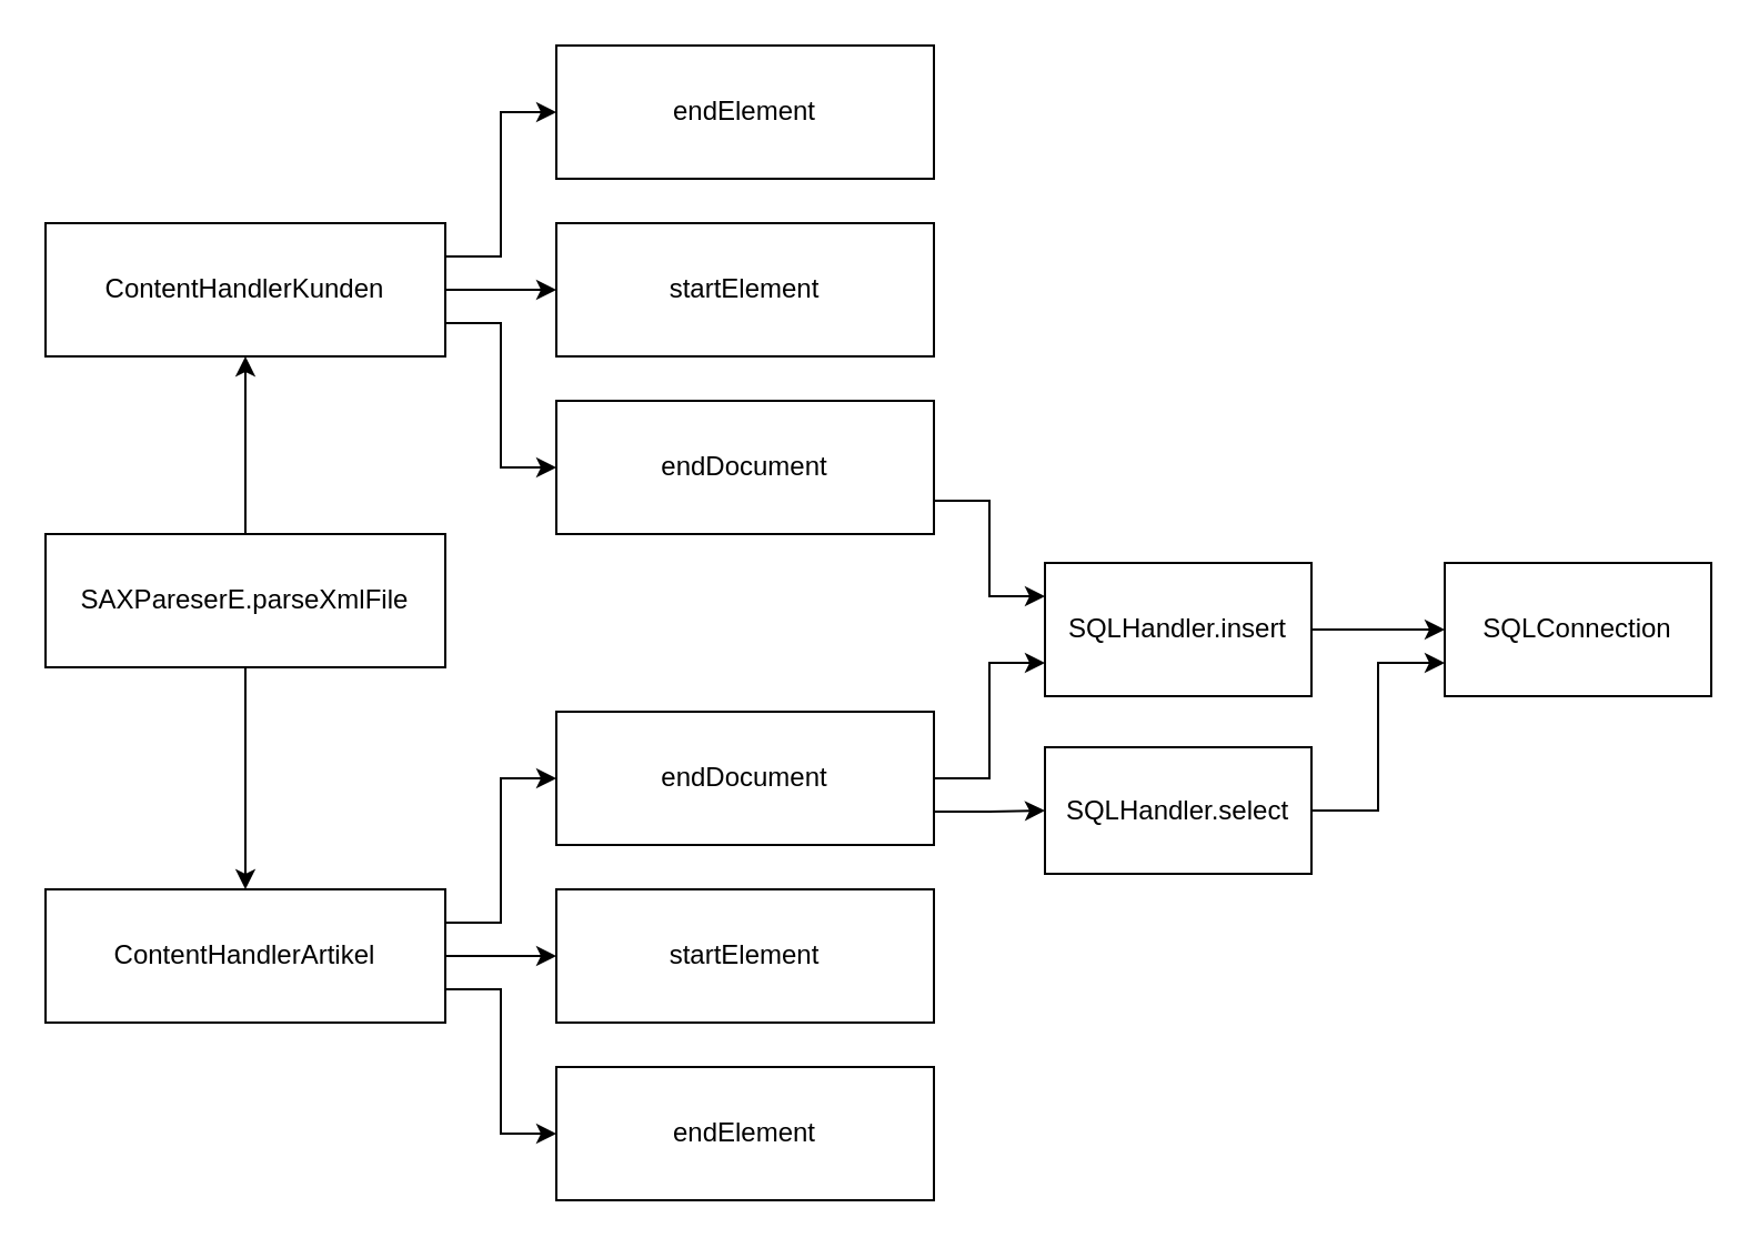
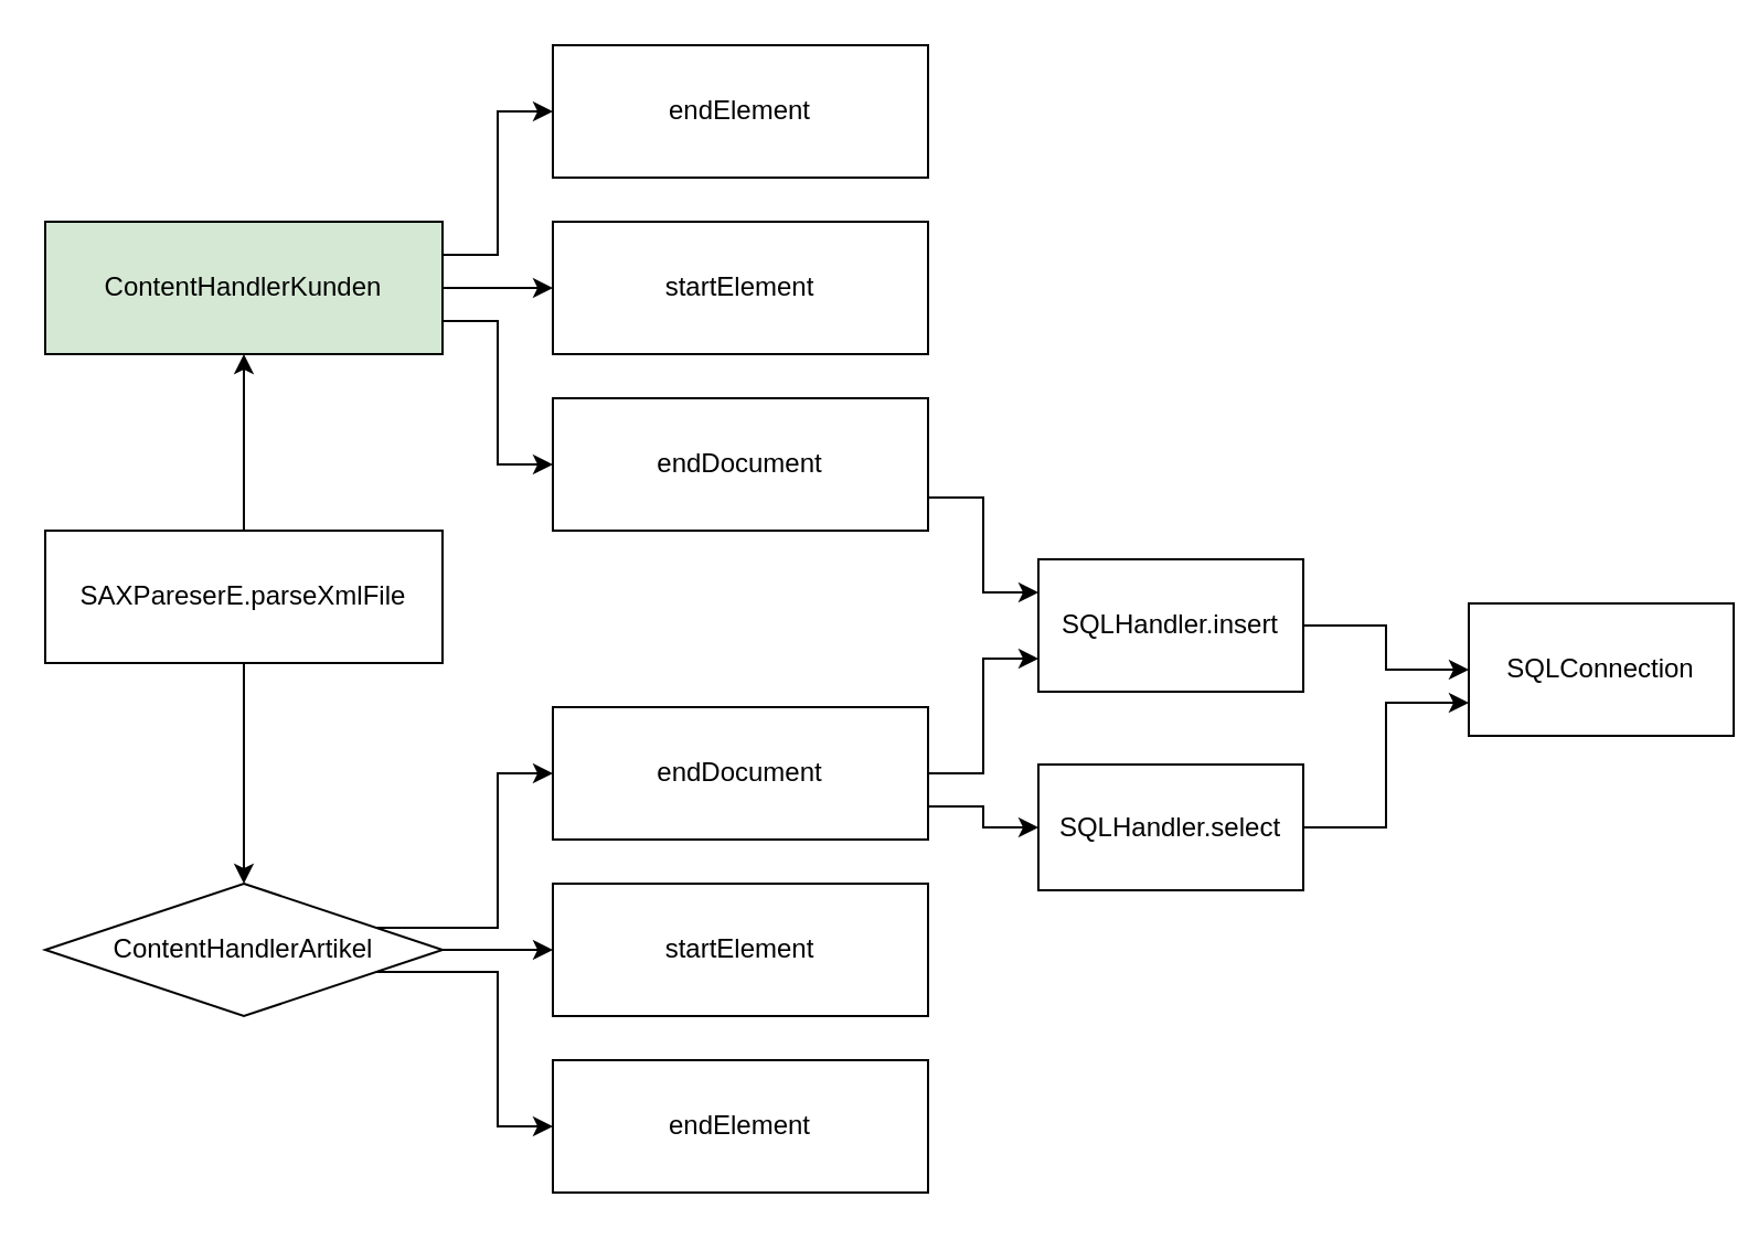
  <mxCell id="0" />
  <mxCell id="1" parent="0" />
  <mxCell id="2" style="edgeStyle=orthogonalEdgeStyle;rounded=0;orthogonalLoop=1;jettySize=auto;html=1;exitX=0.5;exitY=0;exitDx=0;exitDy=0;entryX=0.5;entryY=1;entryDx=0;entryDy=0;" edge="1" parent="1" source="4" target="8"><mxGeometry relative="1" as="geometry" /></mxCell>
  <mxCell id="3" style="edgeStyle=orthogonalEdgeStyle;rounded=0;orthogonalLoop=1;jettySize=auto;html=1;entryX=0.5;entryY=0;entryDx=0;entryDy=0;" edge="1" parent="1" source="4" target="12"><mxGeometry relative="1" as="geometry" /></mxCell>
  <mxCell id="4" value="SAXPareserE.parseXmlFile" style="rounded=0;whiteSpace=wrap;html=1;" vertex="1" parent="1"><mxGeometry x="20" y="240" width="180" height="60" as="geometry" /></mxCell>
  <mxCell id="5" style="edgeStyle=orthogonalEdgeStyle;rounded=0;orthogonalLoop=1;jettySize=auto;html=1;exitX=1;exitY=0.25;exitDx=0;exitDy=0;entryX=0;entryY=0.5;entryDx=0;entryDy=0;" edge="1" parent="1" source="8" target="15"><mxGeometry relative="1" as="geometry" /></mxCell>
  <mxCell id="6" style="edgeStyle=orthogonalEdgeStyle;rounded=0;orthogonalLoop=1;jettySize=auto;html=1;exitX=1;exitY=0.5;exitDx=0;exitDy=0;entryX=0;entryY=0.5;entryDx=0;entryDy=0;" edge="1" parent="1" source="8" target="16"><mxGeometry relative="1" as="geometry" /></mxCell>
  <mxCell id="7" style="edgeStyle=orthogonalEdgeStyle;rounded=0;orthogonalLoop=1;jettySize=auto;html=1;exitX=1;exitY=0.75;exitDx=0;exitDy=0;entryX=0;entryY=0.5;entryDx=0;entryDy=0;" edge="1" parent="1" source="8" target="18"><mxGeometry relative="1" as="geometry" /></mxCell>
- <mxCell id="8" value="ContentHandlerKunden" style="rounded=0;whiteSpace=wrap;html=1;" vertex="1" parent="1"><mxGeometry x="20" y="100" width="180" height="60" as="geometry" /></mxCell>
+ <mxCell id="8" value="ContentHandlerKunden" style="rounded=0;whiteSpace=wrap;html=1;fillColor=#d5e8d4;" vertex="1" parent="1"><mxGeometry x="20" y="100" width="180" height="60" as="geometry" /></mxCell>
  <mxCell id="9" style="edgeStyle=orthogonalEdgeStyle;rounded=0;orthogonalLoop=1;jettySize=auto;html=1;exitX=1;exitY=0.5;exitDx=0;exitDy=0;entryX=0;entryY=0.5;entryDx=0;entryDy=0;" edge="1" parent="1" source="12" target="20"><mxGeometry relative="1" as="geometry" /></mxCell>
  <mxCell id="10" style="edgeStyle=orthogonalEdgeStyle;rounded=0;orthogonalLoop=1;jettySize=auto;html=1;exitX=1;exitY=0.25;exitDx=0;exitDy=0;entryX=0;entryY=0.5;entryDx=0;entryDy=0;" edge="1" parent="1" source="12" target="23"><mxGeometry relative="1" as="geometry" /></mxCell>
  <mxCell id="11" style="edgeStyle=orthogonalEdgeStyle;rounded=0;orthogonalLoop=1;jettySize=auto;html=1;exitX=1;exitY=0.75;exitDx=0;exitDy=0;entryX=0;entryY=0.5;entryDx=0;entryDy=0;" edge="1" parent="1" source="12" target="19"><mxGeometry relative="1" as="geometry" /></mxCell>
- <mxCell id="12" value="ContentHandlerArtikel" style="rounded=0;whiteSpace=wrap;html=1;" vertex="1" parent="1"><mxGeometry x="20" y="400" width="180" height="60" as="geometry" /></mxCell>
+ <mxCell id="12" value="ContentHandlerArtikel" style="rhombus;whiteSpace=wrap;html=1;" vertex="1" parent="1"><mxGeometry x="20" y="400" width="180" height="60" as="geometry" /></mxCell>
  <mxCell id="13" style="edgeStyle=orthogonalEdgeStyle;rounded=0;orthogonalLoop=1;jettySize=auto;html=1;exitX=1;exitY=0.5;exitDx=0;exitDy=0;entryX=0;entryY=0.5;entryDx=0;entryDy=0;" edge="1" parent="1" source="14" target="24"><mxGeometry relative="1" as="geometry" /></mxCell>
  <mxCell id="14" value="SQLHandler.insert" style="rounded=0;whiteSpace=wrap;html=1;" vertex="1" parent="1"><mxGeometry x="470" y="253" width="120" height="60" as="geometry" /></mxCell>
  <mxCell id="15" value="endElement" style="rounded=0;whiteSpace=wrap;html=1;" vertex="1" parent="1"><mxGeometry x="250" y="20" width="170" height="60" as="geometry" /></mxCell>
  <mxCell id="16" value="startElement" style="rounded=0;whiteSpace=wrap;html=1;" vertex="1" parent="1"><mxGeometry x="250" y="100" width="170" height="60" as="geometry" /></mxCell>
  <mxCell id="17" style="edgeStyle=orthogonalEdgeStyle;rounded=0;orthogonalLoop=1;jettySize=auto;html=1;exitX=1;exitY=0.75;exitDx=0;exitDy=0;entryX=0;entryY=0.25;entryDx=0;entryDy=0;" edge="1" parent="1" source="18" target="14"><mxGeometry relative="1" as="geometry" /></mxCell>
  <mxCell id="18" value="endDocument" style="rounded=0;whiteSpace=wrap;html=1;" vertex="1" parent="1"><mxGeometry x="250" y="180" width="170" height="60" as="geometry" /></mxCell>
  <mxCell id="19" value="endElement" style="rounded=0;whiteSpace=wrap;html=1;" vertex="1" parent="1"><mxGeometry x="250" y="480" width="170" height="60" as="geometry" /></mxCell>
  <mxCell id="20" value="startElement" style="rounded=0;whiteSpace=wrap;html=1;" vertex="1" parent="1"><mxGeometry x="250" y="400" width="170" height="60" as="geometry" /></mxCell>
  <mxCell id="21" style="edgeStyle=orthogonalEdgeStyle;rounded=0;orthogonalLoop=1;jettySize=auto;html=1;exitX=1;exitY=0.5;exitDx=0;exitDy=0;entryX=0;entryY=0.75;entryDx=0;entryDy=0;" edge="1" parent="1" source="23" target="14"><mxGeometry relative="1" as="geometry" /></mxCell>
  <mxCell id="22" style="edgeStyle=orthogonalEdgeStyle;rounded=0;orthogonalLoop=1;jettySize=auto;html=1;exitX=1;exitY=0.75;exitDx=0;exitDy=0;entryX=0;entryY=0.5;entryDx=0;entryDy=0;" edge="1" parent="1" source="23" target="26"><mxGeometry relative="1" as="geometry" /></mxCell>
  <mxCell id="23" value="endDocument" style="rounded=0;whiteSpace=wrap;html=1;" vertex="1" parent="1"><mxGeometry x="250" y="320" width="170" height="60" as="geometry" /></mxCell>
- <mxCell id="24" value="SQLConnection" style="rounded=0;whiteSpace=wrap;html=1;" vertex="1" parent="1"><mxGeometry x="650" y="253" width="120" height="60" as="geometry" /></mxCell>
+ <mxCell id="24" value="SQLConnection" style="rounded=0;whiteSpace=wrap;html=1;" vertex="1" parent="1"><mxGeometry x="665" y="273" width="120" height="60" as="geometry" /></mxCell>
  <mxCell id="25" style="edgeStyle=orthogonalEdgeStyle;rounded=0;orthogonalLoop=1;jettySize=auto;html=1;exitX=1;exitY=0.5;exitDx=0;exitDy=0;entryX=0;entryY=0.75;entryDx=0;entryDy=0;" edge="1" parent="1" source="26" target="24"><mxGeometry relative="1" as="geometry" /></mxCell>
- <mxCell id="26" value="SQLHandler.select" style="rounded=0;whiteSpace=wrap;html=1;" vertex="1" parent="1"><mxGeometry x="470" y="336" width="120" height="57" as="geometry" /></mxCell>
+ <mxCell id="26" value="SQLHandler.select" style="rounded=0;whiteSpace=wrap;html=1;" vertex="1" parent="1"><mxGeometry x="470" y="346" width="120" height="57" as="geometry" /></mxCell>
